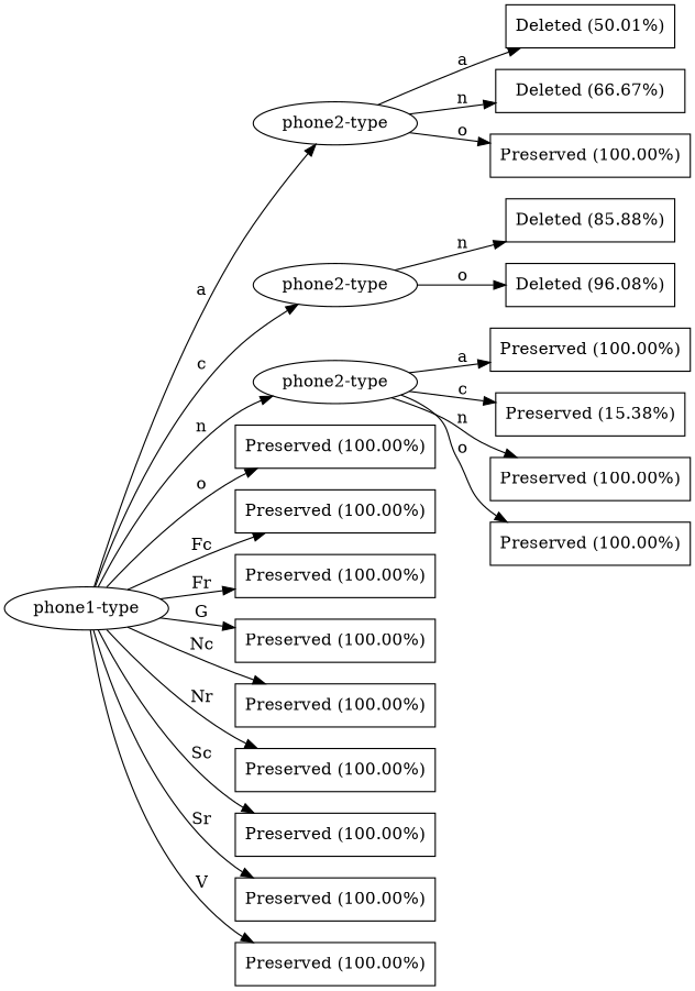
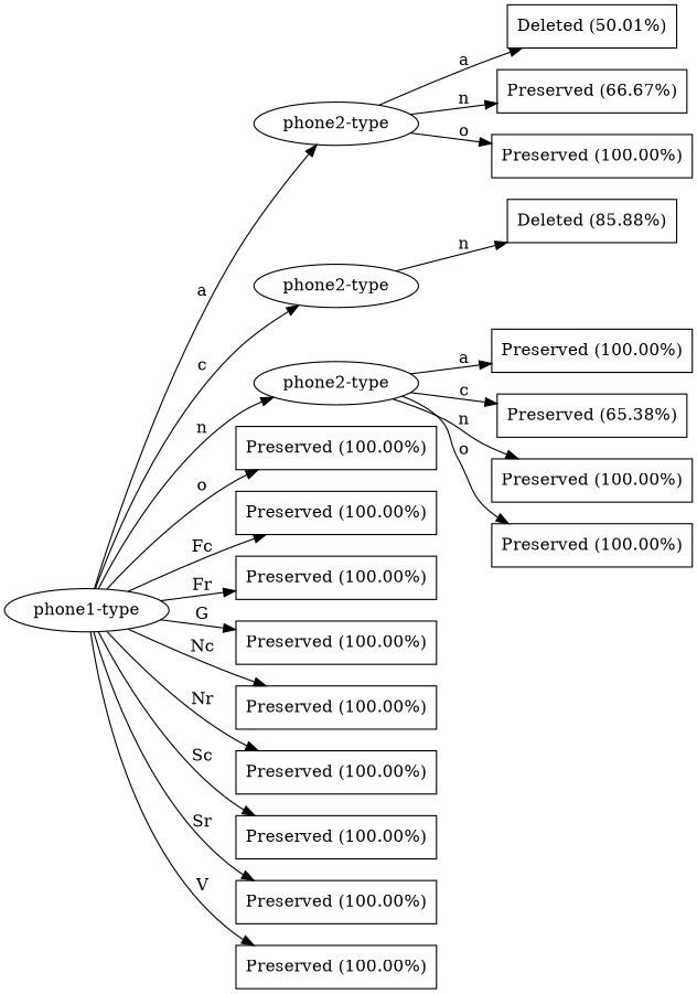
  digraph {
    rankdir=LR
    node [shape=box]
    n1 [label="phone1-type" shape=ellipse]
    n2 [label="phone2-type" shape=ellipse]
    n3 [label="phone2-type" shape=ellipse]
    n4 [label="phone2-type" shape=ellipse]
    n5 [label="Preserved (100.00%)"]
    n6 [label="Preserved (100.00%)"]
    n7 [label="Preserved (100.00%)"]
    n8 [label="Preserved (100.00%)"]
    n9 [label="Preserved (100.00%)"]
    n10 [label="Preserved (100.00%)"]
    n11 [label="Preserved (100.00%)"]
    n12 [label="Preserved (100.00%)"]
    n13 [label="Preserved (100.00%)"]
    n14 [label="Deleted (50.01%)"]
-   n15 [label="Deleted (66.67%)"]
+   n15 [label="Preserved (66.67%)"]
    n16 [label="Preserved (100.00%)"]
    n17 [label="Deleted (85.88%)"]
-   n18 [label="Deleted (96.08%)"]
    n19 [label="Preserved (100.00%)"]
-   n20 [label="Preserved (15.38%)"]
+   n20 [label="Preserved (65.38%)"]
    n21 [label="Preserved (100.00%)"]
    n22 [label="Preserved (100.00%)"]
    n1 -> n2 [label=a]
    n1 -> n3 [label=c]
    n1 -> n4 [label=n]
    n1 -> n5 [label=o]
    n1 -> n6 [label=Fc]
    n1 -> n7 [label=Fr]
    n1 -> n8 [label=G]
    n1 -> n9 [label=Nc]
    n1 -> n10 [label=Nr]
    n1 -> n11 [label=Sc]
    n1 -> n12 [label=Sr]
    n1 -> n13 [label=V]
    n2 -> n14 [label=a]
    n2 -> n15 [label=n]
    n2 -> n16 [label=o]
    n3 -> n17 [label=n]
-   n3 -> n18 [label=o]
    n4 -> n19 [label=a]
    n4 -> n20 [label=c]
    n4 -> n21 [label=n]
    n4 -> n22 [label=o]
  }
